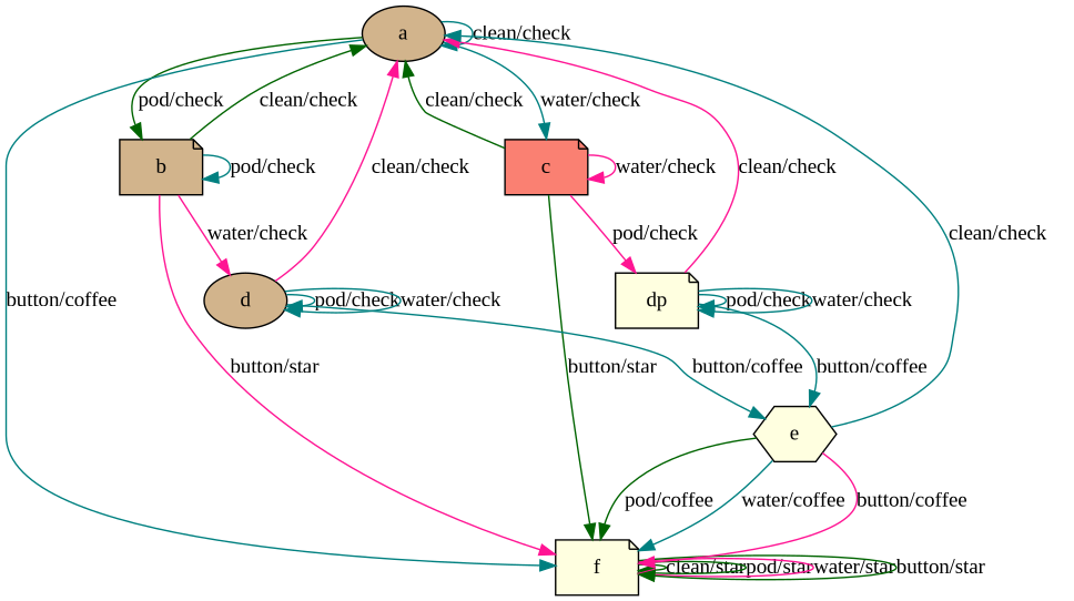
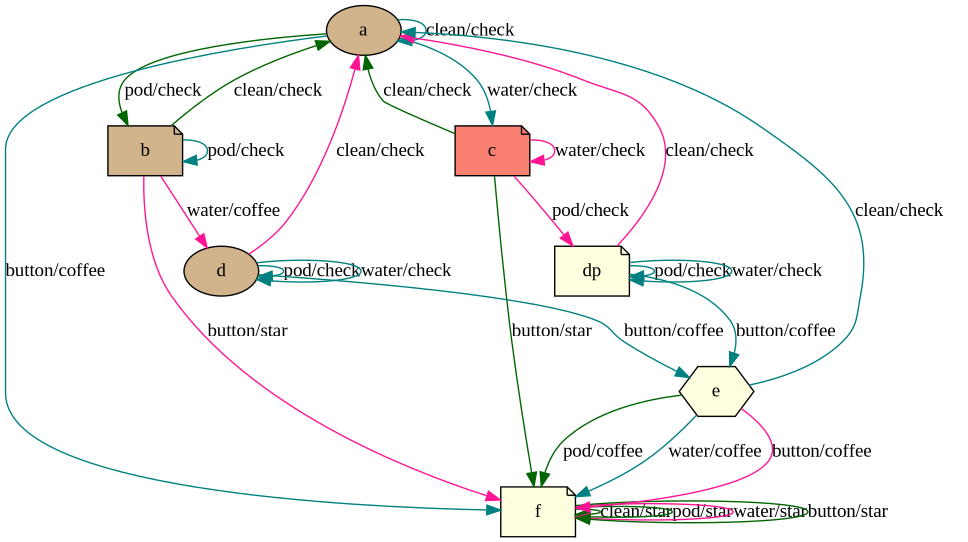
  digraph {
    fontname="Liberation Serif"
    node [fillcolor=tan fontname="Liberation Serif" shape=note style=filled]
    edge [color=teal fontname="Liberation Serif"]
    n1 [label=a shape=ellipse]
    n2 [label=b]
    n3 [fillcolor=salmon label=c]
    n4 [fillcolor=lightyellow label=f]
    n5 [label=d shape=ellipse]
    n6 [fillcolor=lightyellow label=dp]
    n7 [fillcolor=lightyellow label=e shape=hexagon]
    n1 -> n1 [label="clean/check"]
    n1 -> n2 [color=darkgreen label="pod/check"]
    n1 -> n3 [label="water/check"]
    n1 -> n4 [label="button/coffee"]
    n2 -> n1 [color=darkgreen label="clean/check"]
    n2 -> n2 [label="pod/check"]
    n2 -> n4 [color=deeppink label="button/star"]
-   n2 -> n5 [color=deeppink label="water/check"]
+   n2 -> n5 [color=deeppink label="water/coffee"]
    n3 -> n1 [color=darkgreen label="clean/check"]
    n3 -> n3 [color=deeppink label="water/check"]
    n3 -> n4 [color=darkgreen label="button/star"]
    n3 -> n6 [color=deeppink label="pod/check"]
    n4 -> n4 [color=darkgreen label="clean/star"]
    n4 -> n4 [color=darkgreen label="pod/star"]
    n4 -> n4 [color=deeppink label="water/star"]
    n4 -> n4 [color=darkgreen label="button/star"]
    n5 -> n1 [color=deeppink label="clean/check"]
    n5 -> n5 [label="pod/check"]
    n5 -> n5 [label="water/check"]
    n5 -> n7 [label="button/coffee"]
    n6 -> n1 [color=deeppink label="clean/check"]
    n6 -> n6 [label="pod/check"]
    n6 -> n6 [label="water/check"]
    n6 -> n7 [label="button/coffee"]
    n7 -> n1 [label="clean/check"]
    n7 -> n4 [color=darkgreen label="pod/coffee"]
    n7 -> n4 [label="water/coffee"]
    n7 -> n4 [color=deeppink label="button/coffee"]
  }
